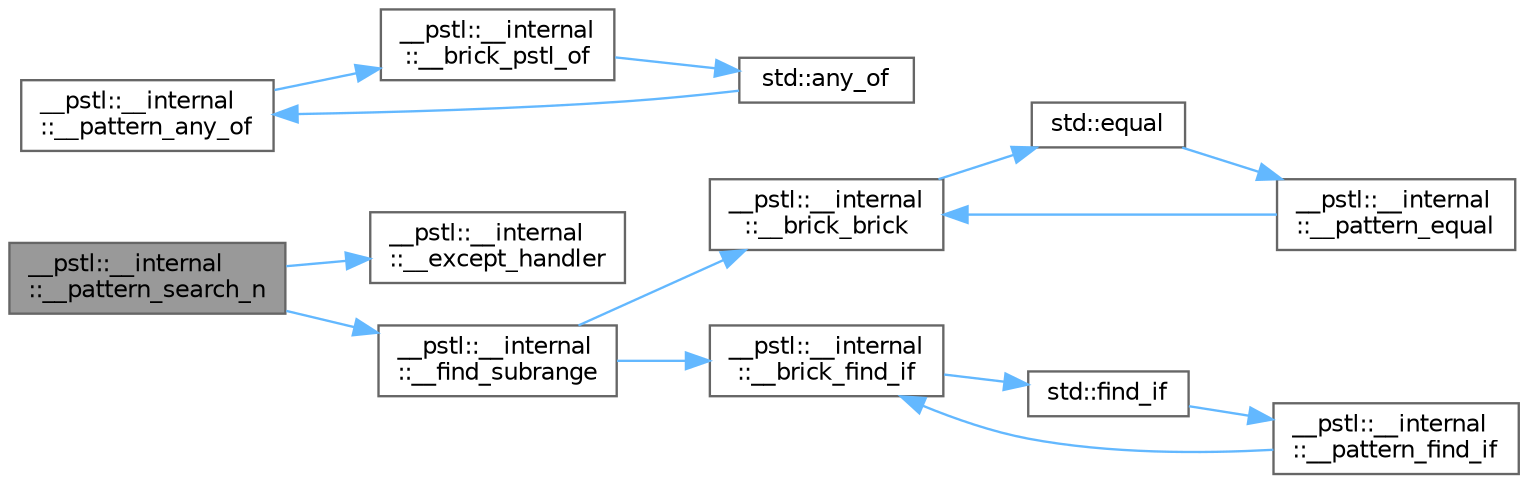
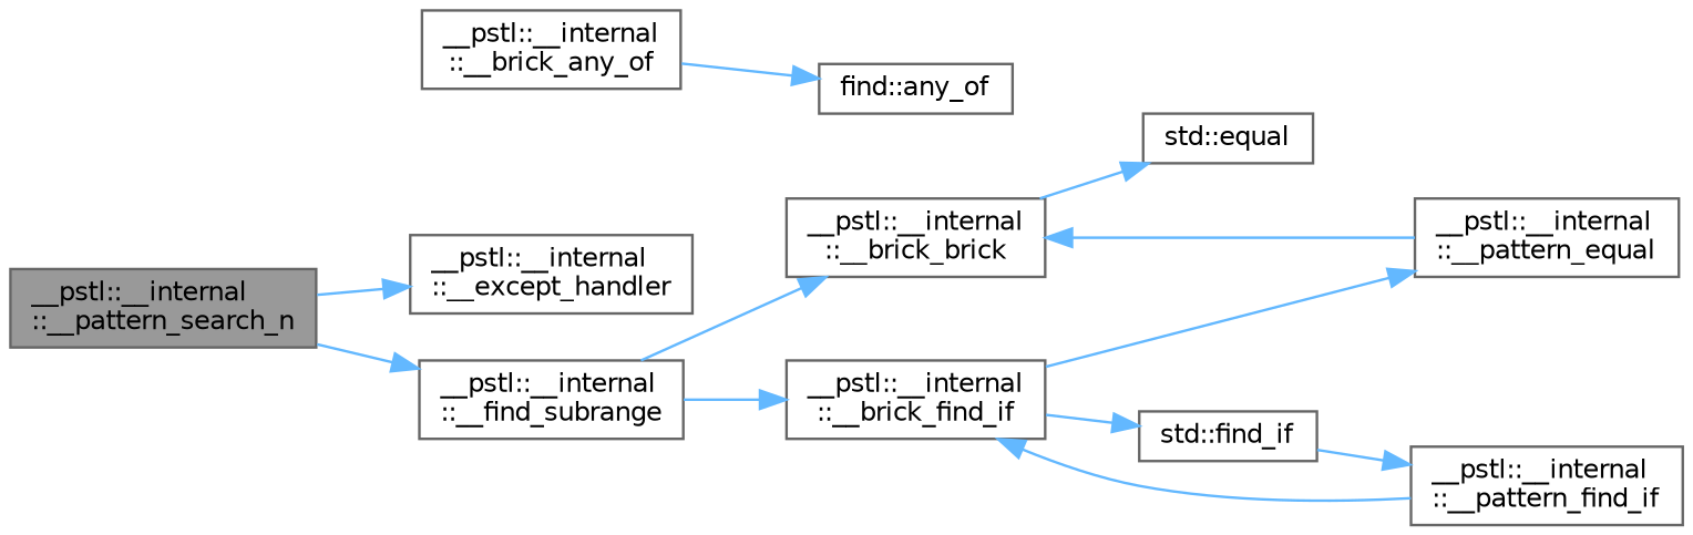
  digraph {
    rankdir=LR
    node [color=grey40 fillcolor=white fontname=Helvetica fontsize=10 shape=box style=filled]
    edge [color=steelblue1 fontname=Helvetica fontsize=10 labelfontname=Helvetica labelfontsize=10 style=solid]
    n1 [color=gray40 fillcolor=grey60 fontcolor=black height=0.2 label="__pstl::__internal\l::__pattern_search_n" width=0.4]
    n2 [height=0.2 label="__pstl::__internal\l::__except_handler" width=0.4]
    n3 [height=0.2 label="__pstl::__internal\l::__find_subrange" width=0.4]
    n4 [height=0.2 label="__pstl::__internal\l::__brick_brick" width=0.4]
    n5 [height=0.2 label="__pstl::__internal\l::__brick_find_if" width=0.4]
-   n6 [height=0.2 label="__pstl::__internal\l::__pattern_any_of" width=0.4]
-   n7 [height=0.2 label="__pstl::__internal\l::__brick_pstl_of" width=0.4]
+   n7 [height=0.2 label="__pstl::__internal\l::__brick_any_of" width=0.4]
    n8 [height=0.2 label="std::equal" width=0.4]
    n9 [height=0.2 label="std::find_if" width=0.4]
    n10 [height=0.2 label="__pstl::__internal\l::__pattern_equal" width=0.4]
    n11 [height=0.2 label="__pstl::__internal\l::__pattern_find_if" width=0.4]
-   n12 [height=0.2 label="std::any_of" width=0.4]
+   n12 [height=0.2 label="find::any_of" width=0.4]
    n1 -> n2
    n1 -> n3
    n3 -> n4
    n3 -> n5
    n4 -> n8
    n5 -> n9
-   n6 -> n7
    n7 -> n12
-   n8 -> n10
+   n5 -> n10
    n9 -> n11
    n10 -> n4
    n11 -> n5
-   n12 -> n6
  }
